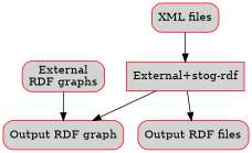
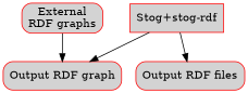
  digraph {
    ordering=out
    rankdir=TB
    node [color=red fillcolor=lightgrey fontcolor=black shape=rect style="rounded,filled"]
    n1 [label="External\nRDF graphs"]
    n2 [label="Output RDF graph"]
-   n3 [label="External+stog-rdf" style=filled]
+   n3 [label="Stog+stog-rdf" style=filled]
    n4 [label="Output RDF files"]
-   n5 [label="XML files"]
    n1 -> n2
    n3 -> n2
    n3 -> n4
-   n5 -> n3
  }
